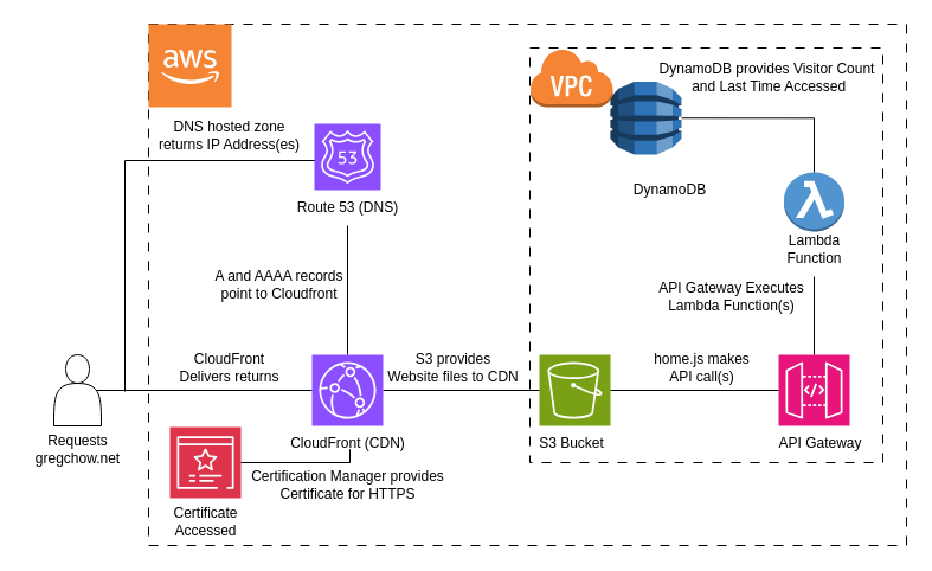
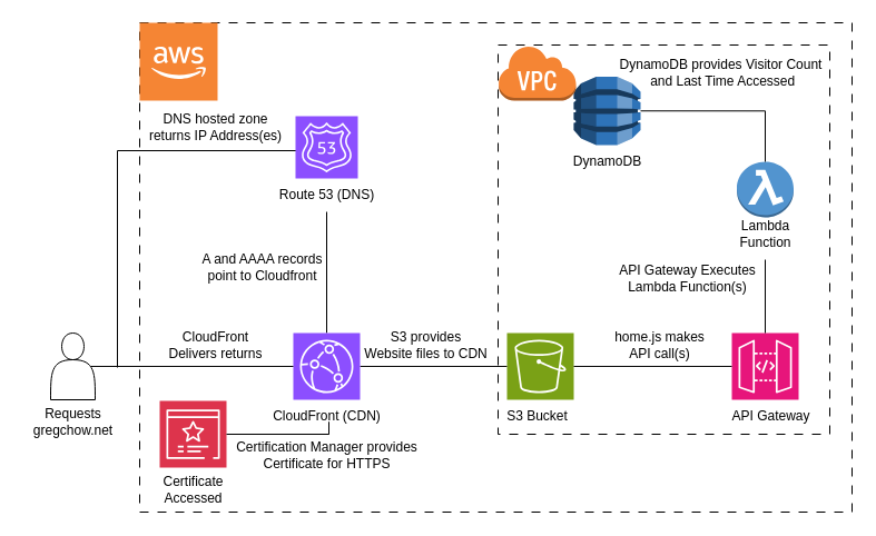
  <mxCell id="0" />
  <mxCell id="1" parent="0" />
  <mxCell id="2" value="" style="rounded=0;whiteSpace=wrap;html=1;dashed=1;dashPattern=8 8;" vertex="1" parent="1"><mxGeometry x="125" y="20" width="640" height="440" as="geometry" /></mxCell>
  <mxCell id="3" value="" style="rounded=0;whiteSpace=wrap;html=1;dashed=1;dashPattern=8 8;" vertex="1" parent="1"><mxGeometry x="447" y="40" width="298" height="350" as="geometry" /></mxCell>
  <mxCell id="4" value="" style="sketch=0;points=[[0,0,0],[0.25,0,0],[0.5,0,0],[0.75,0,0],[1,0,0],[0,1,0],[0.25,1,0],[0.5,1,0],[0.75,1,0],[1,1,0],[0,0.25,0],[0,0.5,0],[0,0.75,0],[1,0.25,0],[1,0.5,0],[1,0.75,0]];outlineConnect=0;fontColor=#232F3E;fillColor=#7AA116;strokeColor=#ffffff;dashed=0;verticalLabelPosition=bottom;verticalAlign=top;align=center;html=1;fontSize=12;fontStyle=0;aspect=fixed;shape=mxgraph.aws4.resourceIcon;resIcon=mxgraph.aws4.s3;" vertex="1" parent="1"><mxGeometry x="455" y="299" width="60" height="60" as="geometry" /></mxCell>
  <mxCell id="5" style="edgeStyle=orthogonalEdgeStyle;rounded=0;orthogonalLoop=1;jettySize=auto;html=1;exitX=0.103;exitY=0.5;exitDx=0;exitDy=0;exitPerimeter=0;endArrow=none;endFill=0;" edge="1" parent="1" source="6"><mxGeometry relative="1" as="geometry"><mxPoint x="105" y="330" as="targetPoint" /><mxPoint x="234" y="135" as="sourcePoint" /><Array as="points"><mxPoint x="271" y="135" /><mxPoint x="105" y="135" /></Array></mxGeometry></mxCell>
  <mxCell id="6" value="" style="sketch=0;points=[[0,0,0],[0.25,0,0],[0.5,0,0],[0.75,0,0],[1,0,0],[0,1,0],[0.25,1,0],[0.5,1,0],[0.75,1,0],[1,1,0],[0,0.25,0],[0,0.5,0],[0,0.75,0],[1,0.25,0],[1,0.5,0],[1,0.75,0]];outlineConnect=0;fontColor=#232F3E;fillColor=#8C4FFF;strokeColor=#ffffff;dashed=0;verticalLabelPosition=bottom;verticalAlign=top;align=center;html=1;fontSize=12;fontStyle=0;aspect=fixed;shape=mxgraph.aws4.resourceIcon;resIcon=mxgraph.aws4.route_53;" vertex="1" parent="1"><mxGeometry x="265" y="104" width="56" height="56" as="geometry" /></mxCell>
  <mxCell id="7" value="" style="sketch=0;points=[[0,0,0],[0.25,0,0],[0.5,0,0],[0.75,0,0],[1,0,0],[0,1,0],[0.25,1,0],[0.5,1,0],[0.75,1,0],[1,1,0],[0,0.25,0],[0,0.5,0],[0,0.75,0],[1,0.25,0],[1,0.5,0],[1,0.75,0]];outlineConnect=0;fontColor=#232F3E;fillColor=#E7157B;strokeColor=#ffffff;dashed=0;verticalLabelPosition=bottom;verticalAlign=top;align=center;html=1;fontSize=12;fontStyle=0;aspect=fixed;shape=mxgraph.aws4.resourceIcon;resIcon=mxgraph.aws4.api_gateway;" vertex="1" parent="1"><mxGeometry x="657" y="299" width="60" height="60" as="geometry" /></mxCell>
  <mxCell id="8" style="edgeStyle=orthogonalEdgeStyle;rounded=0;orthogonalLoop=1;jettySize=auto;html=1;exitX=1;exitY=0.5;exitDx=0;exitDy=0;exitPerimeter=0;verticalAlign=middle;endArrow=none;endFill=0;" edge="1" parent="1" source="10" target="4"><mxGeometry relative="1" as="geometry" /></mxCell>
  <mxCell id="9" style="edgeStyle=orthogonalEdgeStyle;rounded=0;orthogonalLoop=1;jettySize=auto;html=1;exitX=0.5;exitY=0;exitDx=0;exitDy=0;exitPerimeter=0;endArrow=none;endFill=0;" edge="1" parent="1" source="10" target="14"><mxGeometry relative="1" as="geometry" /></mxCell>
  <mxCell id="10" value="" style="sketch=0;points=[[0,0,0],[0.25,0,0],[0.5,0,0],[0.75,0,0],[1,0,0],[0,1,0],[0.25,1,0],[0.5,1,0],[0.75,1,0],[1,1,0],[0,0.25,0],[0,0.5,0],[0,0.75,0],[1,0.25,0],[1,0.5,0],[1,0.75,0]];outlineConnect=0;fontColor=#232F3E;fillColor=#8C4FFF;strokeColor=#ffffff;dashed=0;verticalLabelPosition=bottom;verticalAlign=top;align=center;html=1;fontSize=12;fontStyle=0;aspect=fixed;shape=mxgraph.aws4.resourceIcon;resIcon=mxgraph.aws4.cloudfront;" vertex="1" parent="1"><mxGeometry x="263" y="299" width="60" height="60" as="geometry" /></mxCell>
  <mxCell id="11" value="" style="outlineConnect=0;dashed=0;verticalLabelPosition=bottom;verticalAlign=top;align=center;html=1;shape=mxgraph.aws3.dynamo_db;fillColor=#2E73B8;gradientColor=none;" vertex="1" parent="1"><mxGeometry x="515" y="68.5" width="60" height="61.5" as="geometry" /></mxCell>
- <mxCell id="12" value="DynamoDB" style="text;html=1;align=center;verticalAlign=middle;resizable=0;points=[];autosize=1;strokeColor=none;fillColor=none;" vertex="1" parent="1"><mxGeometry x="525" y="145" width="80" height="30" as="geometry" /></mxCell>
+ <mxCell id="12" value="DynamoDB" style="text;html=1;align=center;verticalAlign=middle;resizable=0;points=[];autosize=1;strokeColor=none;fillColor=none;" vertex="1" parent="1"><mxGeometry x="505" y="130" width="80" height="30" as="geometry" /></mxCell>
  <mxCell id="13" value="API Gateway" style="text;html=1;align=center;verticalAlign=middle;resizable=0;points=[];autosize=1;strokeColor=none;fillColor=none;" vertex="1" parent="1"><mxGeometry x="646.5" y="359" width="90" height="30" as="geometry" /></mxCell>
  <mxCell id="14" value="Route 53 (DNS)" style="text;html=1;align=center;verticalAlign=middle;resizable=0;points=[];autosize=1;strokeColor=none;fillColor=none;" vertex="1" parent="1"><mxGeometry x="238" y="160" width="110" height="30" as="geometry" /></mxCell>
  <mxCell id="15" value="S3 Bucket" style="text;html=1;align=center;verticalAlign=middle;resizable=0;points=[];autosize=1;strokeColor=none;fillColor=none;" vertex="1" parent="1"><mxGeometry x="442" y="359" width="80" height="30" as="geometry" /></mxCell>
  <mxCell id="16" value="CloudFront (CDN)" style="text;html=1;align=center;verticalAlign=middle;resizable=0;points=[];autosize=1;strokeColor=none;fillColor=none;" vertex="1" parent="1"><mxGeometry x="233" y="359" width="120" height="30" as="geometry" /></mxCell>
  <mxCell id="17" value="" style="outlineConnect=0;dashed=0;verticalLabelPosition=bottom;verticalAlign=top;align=center;html=1;shape=mxgraph.aws3.cloud_2;fillColor=#F58534;gradientColor=none;" vertex="1" parent="1"><mxGeometry x="125" y="20" width="70" height="70" as="geometry" /></mxCell>
  <mxCell id="18" value="" style="outlineConnect=0;dashed=0;verticalLabelPosition=bottom;verticalAlign=top;align=center;html=1;shape=mxgraph.aws3.virtual_private_cloud;fillColor=#F58534;gradientColor=none;" vertex="1" parent="1"><mxGeometry x="447" y="40" width="70" height="50" as="geometry" /></mxCell>
  <mxCell id="19" style="edgeStyle=orthogonalEdgeStyle;rounded=0;orthogonalLoop=1;jettySize=auto;html=1;exitX=1;exitY=0.5;exitDx=0;exitDy=0;exitPerimeter=0;entryX=0;entryY=0.5;entryDx=0;entryDy=0;entryPerimeter=0;endArrow=none;endFill=0;" edge="1" parent="1" source="4" target="7"><mxGeometry relative="1" as="geometry" /></mxCell>
  <mxCell id="20" value="" style="outlineConnect=0;dashed=0;verticalLabelPosition=bottom;verticalAlign=top;align=center;html=1;shape=mxgraph.aws3.lambda_function;fillColor=#5294CF;gradientColor=none;" vertex="1" parent="1"><mxGeometry x="661.5" y="145" width="51" height="50" as="geometry" /></mxCell>
  <mxCell id="21" value="Lambda&lt;br&gt;Function" style="text;html=1;align=center;verticalAlign=middle;resizable=0;points=[];autosize=1;strokeColor=none;fillColor=none;" vertex="1" parent="1"><mxGeometry x="652" y="190" width="70" height="40" as="geometry" /></mxCell>
  <mxCell id="22" value="" style="shape=actor;whiteSpace=wrap;html=1;" vertex="1" parent="1"><mxGeometry x="45" y="299" width="40" height="60" as="geometry" /></mxCell>
  <mxCell id="23" value="" style="sketch=0;points=[[0,0,0],[0.25,0,0],[0.5,0,0],[0.75,0,0],[1,0,0],[0,1,0],[0.25,1,0],[0.5,1,0],[0.75,1,0],[1,1,0],[0,0.25,0],[0,0.5,0],[0,0.75,0],[1,0.25,0],[1,0.5,0],[1,0.75,0]];outlineConnect=0;fontColor=#232F3E;fillColor=#DD344C;strokeColor=#ffffff;dashed=0;verticalLabelPosition=bottom;verticalAlign=top;align=center;html=1;fontSize=12;fontStyle=0;aspect=fixed;shape=mxgraph.aws4.resourceIcon;resIcon=mxgraph.aws4.certificate_manager_3;" vertex="1" parent="1"><mxGeometry x="143" y="360" width="60" height="60" as="geometry" /></mxCell>
  <mxCell id="24" style="edgeStyle=orthogonalEdgeStyle;rounded=0;orthogonalLoop=1;jettySize=auto;html=1;exitX=0;exitY=0.5;exitDx=0;exitDy=0;exitPerimeter=0;entryX=0.9;entryY=0.5;entryDx=0;entryDy=0;entryPerimeter=0;endArrow=none;endFill=0;" edge="1" parent="1" source="10" target="22"><mxGeometry relative="1" as="geometry" /></mxCell>
  <mxCell id="25" value="Certificate&lt;br&gt;Accessed" style="text;html=1;align=center;verticalAlign=middle;resizable=0;points=[];autosize=1;strokeColor=none;fillColor=none;" vertex="1" parent="1"><mxGeometry x="133" y="420" width="80" height="40" as="geometry" /></mxCell>
  <mxCell id="26" value="Requests&lt;br&gt;gregchow.net" style="text;html=1;align=center;verticalAlign=middle;resizable=0;points=[];autosize=1;strokeColor=none;fillColor=none;" vertex="1" parent="1"><mxGeometry x="20" y="359" width="90" height="40" as="geometry" /></mxCell>
  <mxCell id="27" value="DNS hosted zone &lt;br&gt;returns IP Address(es)" style="text;html=1;align=center;verticalAlign=middle;resizable=0;points=[];autosize=1;strokeColor=none;fillColor=none;" vertex="1" parent="1"><mxGeometry x="123" y="94" width="140" height="40" as="geometry" /></mxCell>
  <mxCell id="28" value="A and AAAA records &lt;br&gt;point to Cloudfront" style="text;html=1;align=center;verticalAlign=middle;resizable=0;points=[];autosize=1;strokeColor=none;fillColor=none;" vertex="1" parent="1"><mxGeometry x="170" y="220" width="130" height="40" as="geometry" /></mxCell>
  <mxCell id="29" value="CloudFront&lt;br&gt;Delivers returns" style="text;html=1;align=center;verticalAlign=middle;resizable=0;points=[];autosize=1;strokeColor=none;fillColor=none;" vertex="1" parent="1"><mxGeometry x="138" y="290" width="110" height="40" as="geometry" /></mxCell>
  <mxCell id="30" value="Certification Manager provides&lt;br&gt;Certificate for HTTPS" style="text;html=1;align=center;verticalAlign=middle;resizable=0;points=[];autosize=1;strokeColor=none;fillColor=none;" vertex="1" parent="1"><mxGeometry x="198" y="389" width="190" height="40" as="geometry" /></mxCell>
  <mxCell id="31" value="S3 provides &lt;br&gt;Website files to CDN" style="text;html=1;align=center;verticalAlign=middle;resizable=0;points=[];autosize=1;strokeColor=none;fillColor=none;" vertex="1" parent="1"><mxGeometry x="317" y="290" width="130" height="40" as="geometry" /></mxCell>
  <mxCell id="32" value="home.js makes&lt;br&gt;API call(s)" style="text;html=1;align=center;verticalAlign=middle;resizable=0;points=[];autosize=1;strokeColor=none;fillColor=none;" vertex="1" parent="1"><mxGeometry x="542" y="290" width="100" height="40" as="geometry" /></mxCell>
  <mxCell id="33" value="API Gateway Executes&lt;br&gt;Lambda Function(s)" style="text;html=1;align=center;verticalAlign=middle;resizable=0;points=[];autosize=1;strokeColor=none;fillColor=none;" vertex="1" parent="1"><mxGeometry x="542" y="230" width="150" height="40" as="geometry" /></mxCell>
  <mxCell id="34" style="edgeStyle=orthogonalEdgeStyle;rounded=0;orthogonalLoop=1;jettySize=auto;html=1;endArrow=none;endFill=0;" edge="1" parent="1"><mxGeometry relative="1" as="geometry"><mxPoint x="203" y="390" as="sourcePoint" /><mxPoint x="295" y="390" as="targetPoint" /><Array as="points"><mxPoint x="295" y="390" /><mxPoint x="295" y="379" /></Array></mxGeometry></mxCell>
  <mxCell id="35" style="edgeStyle=orthogonalEdgeStyle;rounded=0;orthogonalLoop=1;jettySize=auto;html=1;exitX=0.5;exitY=0;exitDx=0;exitDy=0;exitPerimeter=0;entryX=0.5;entryY=1.075;entryDx=0;entryDy=0;entryPerimeter=0;endArrow=none;endFill=0;" edge="1" parent="1" source="7" target="21"><mxGeometry relative="1" as="geometry" /></mxCell>
  <mxCell id="36" style="edgeStyle=orthogonalEdgeStyle;rounded=0;orthogonalLoop=1;jettySize=auto;html=1;exitX=0.5;exitY=0;exitDx=0;exitDy=0;exitPerimeter=0;entryX=1;entryY=0.5;entryDx=0;entryDy=0;entryPerimeter=0;endArrow=none;endFill=0;" edge="1" parent="1" source="20" target="11"><mxGeometry relative="1" as="geometry" /></mxCell>
  <mxCell id="37" value="DynamoDB provides Visitor Count&lt;br&gt;&amp;nbsp;and Last Time Accessed" style="text;html=1;align=center;verticalAlign=middle;resizable=0;points=[];autosize=1;strokeColor=none;fillColor=none;" vertex="1" parent="1"><mxGeometry x="542" y="45" width="210" height="40" as="geometry" /></mxCell>
